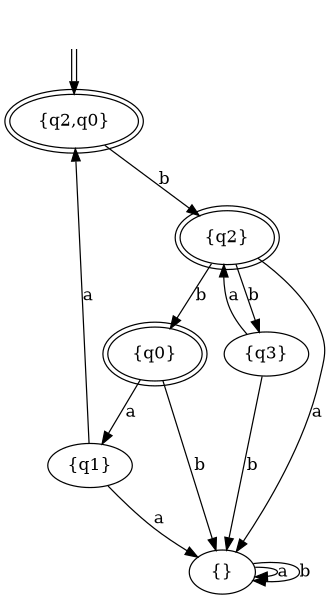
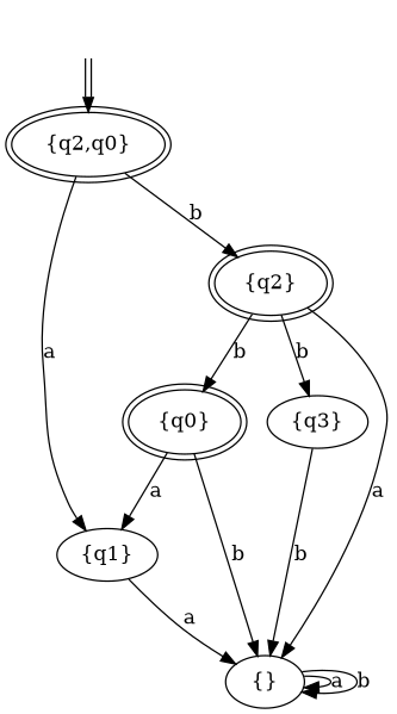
  digraph {
    rankdir=TB
    n1 [label="{q2,q0}" peripheries=2]
    n2 [label="{q1}"]
    n3 [label="{q2}" peripheries=2]
    n4 [label="{}"]
    n5 [label="{q3}"]
    n6 [label="{q0}" peripheries=2]
    start0 [style=invis]
-   n2 -> n1 [label=a]
+   n1 -> n2 [label=a]
    n1 -> n3 [label=b]
    n2 -> n4 [label=a]
    n3 -> n4 [label=a]
    n3 -> n5 [label=b]
    n3 -> n6 [label=b]
    n4 -> n4 [label=a]
    n4 -> n4 [label=b]
-   n5 -> n3 [label=a]
    n5 -> n4 [label=b]
    n6 -> n2 [label=a]
    n6 -> n4 [label=b]
    start0 -> n1 [color="black:white:black"]
  }
